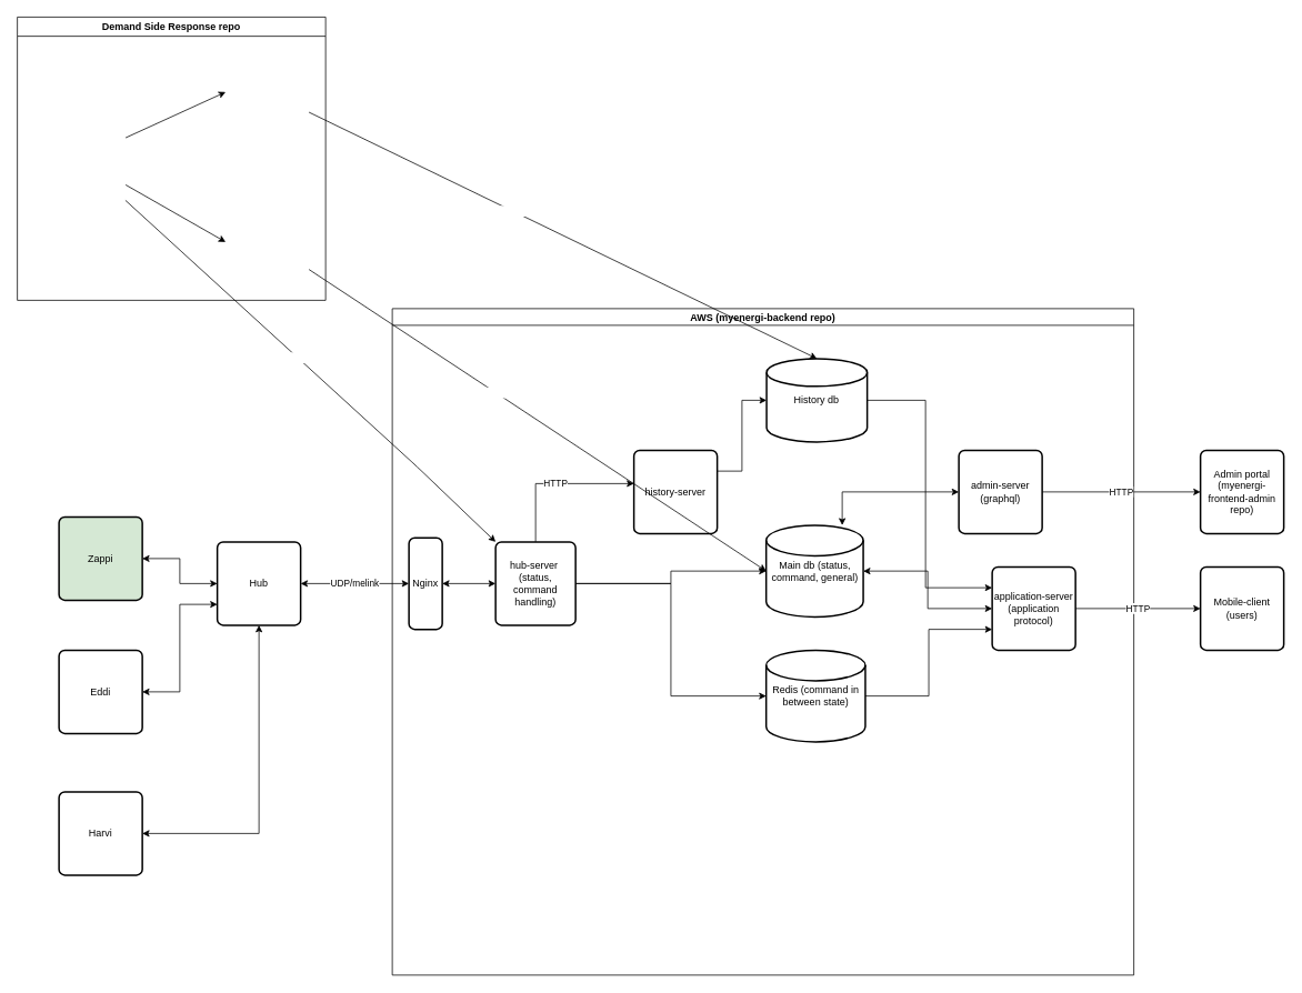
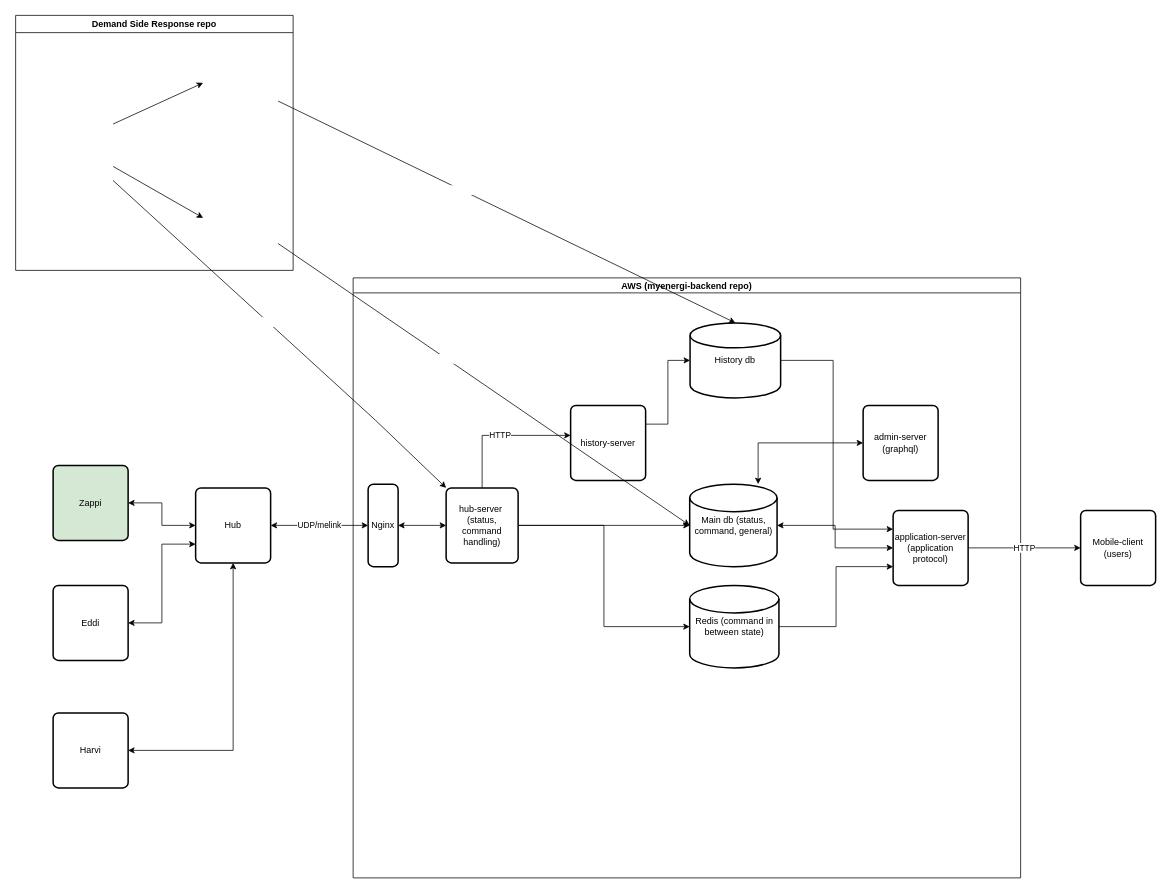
  <mxCell id="0" />
  <mxCell id="1" parent="0" />
  <mxCell id="2" value="AWS (myenergi-backend repo)" style="swimlane;startSize=20;" parent="1" vertex="1"><mxGeometry x="470" y="370" width="890" height="800" as="geometry" /></mxCell>
  <mxCell id="3" style="edgeStyle=orthogonalEdgeStyle;rounded=0;orthogonalLoop=1;jettySize=auto;html=1;entryX=0;entryY=0.5;entryDx=0;entryDy=0;startArrow=classic;startFill=1;" parent="2" source="5" target="17" edge="1"><mxGeometry relative="1" as="geometry" /></mxCell>
  <mxCell id="4" style="edgeStyle=orthogonalEdgeStyle;rounded=0;orthogonalLoop=1;jettySize=auto;html=1;entryX=0;entryY=0.5;entryDx=0;entryDy=0;startArrow=classic;startFill=1;" parent="2" source="5" target="16" edge="1"><mxGeometry relative="1" as="geometry"><Array as="points"><mxPoint x="540" y="220" /></Array></mxGeometry></mxCell>
- <mxCell id="5" value="Main db (status, command, general)" style="strokeWidth=2;html=1;shape=mxgraph.flowchart.database;whiteSpace=wrap;" parent="2" vertex="1"><mxGeometry x="448.75" y="260" width="116.5" height="110" as="geometry" /></mxCell>
+ <mxCell id="5" value="Main db (status, command, general)" style="strokeWidth=2;html=1;shape=mxgraph.flowchart.database;whiteSpace=wrap;" parent="2" vertex="1"><mxGeometry x="448.75" y="275" width="116.5" height="110" as="geometry" /></mxCell>
  <mxCell id="6" style="edgeStyle=orthogonalEdgeStyle;rounded=0;orthogonalLoop=1;jettySize=auto;html=1;entryX=0;entryY=0.25;entryDx=0;entryDy=0;" parent="2" source="7" target="17" edge="1"><mxGeometry relative="1" as="geometry"><Array as="points"><mxPoint x="640" y="110" /><mxPoint x="640" y="335" /></Array></mxGeometry></mxCell>
  <mxCell id="7" value="History db" style="strokeWidth=2;html=1;shape=mxgraph.flowchart.database;whiteSpace=wrap;" parent="2" vertex="1"><mxGeometry x="449.25" y="60" width="120.75" height="100" as="geometry" /></mxCell>
  <mxCell id="8" style="edgeStyle=orthogonalEdgeStyle;rounded=0;orthogonalLoop=1;jettySize=auto;html=1;exitX=1;exitY=0.5;exitDx=0;exitDy=0;entryX=0;entryY=0.5;entryDx=0;entryDy=0;startArrow=classic;startFill=1;" parent="2" source="9" target="13" edge="1"><mxGeometry relative="1" as="geometry" /></mxCell>
  <mxCell id="9" value="Nginx" style="rounded=1;whiteSpace=wrap;html=1;absoluteArcSize=1;arcSize=14;strokeWidth=2;" parent="2" vertex="1"><mxGeometry x="20" y="275" width="40" height="110" as="geometry" /></mxCell>
  <mxCell id="10" value="HTTP" style="edgeStyle=orthogonalEdgeStyle;rounded=0;orthogonalLoop=1;jettySize=auto;html=1;" parent="2" source="13" target="15" edge="1"><mxGeometry relative="1" as="geometry"><Array as="points"><mxPoint x="172" y="210" /></Array></mxGeometry></mxCell>
  <mxCell id="11" style="edgeStyle=orthogonalEdgeStyle;rounded=0;orthogonalLoop=1;jettySize=auto;html=1;entryX=0;entryY=0.5;entryDx=0;entryDy=0;entryPerimeter=0;" parent="2" source="13" target="5" edge="1"><mxGeometry relative="1" as="geometry" /></mxCell>
  <mxCell id="12" style="edgeStyle=orthogonalEdgeStyle;rounded=0;orthogonalLoop=1;jettySize=auto;html=1;entryX=0;entryY=0.5;entryDx=0;entryDy=0;entryPerimeter=0;" parent="2" source="13" target="19" edge="1"><mxGeometry relative="1" as="geometry" /></mxCell>
  <mxCell id="13" value="hub-server&amp;nbsp;&lt;br&gt;(status, command handling)" style="rounded=1;whiteSpace=wrap;html=1;absoluteArcSize=1;arcSize=14;strokeWidth=2;" parent="2" vertex="1"><mxGeometry x="124" y="280" width="96" height="100" as="geometry" /></mxCell>
  <mxCell id="14" style="edgeStyle=orthogonalEdgeStyle;rounded=0;orthogonalLoop=1;jettySize=auto;html=1;exitX=1;exitY=0.25;exitDx=0;exitDy=0;entryX=0;entryY=0.5;entryDx=0;entryDy=0;entryPerimeter=0;" parent="2" source="15" target="7" edge="1"><mxGeometry relative="1" as="geometry" /></mxCell>
  <mxCell id="15" value="history-server" style="rounded=1;whiteSpace=wrap;html=1;absoluteArcSize=1;arcSize=14;strokeWidth=2;" parent="2" vertex="1"><mxGeometry x="290" y="170" width="100" height="100" as="geometry" /></mxCell>
  <mxCell id="16" value="admin-server (graphql)" style="rounded=1;whiteSpace=wrap;html=1;absoluteArcSize=1;arcSize=14;strokeWidth=2;" parent="2" vertex="1"><mxGeometry x="680" y="170" width="100" height="100" as="geometry" /></mxCell>
  <mxCell id="17" value="application-server (application protocol)" style="rounded=1;whiteSpace=wrap;html=1;absoluteArcSize=1;arcSize=14;strokeWidth=2;" parent="2" vertex="1"><mxGeometry x="720" y="310" width="100" height="100" as="geometry" /></mxCell>
  <mxCell id="18" style="edgeStyle=orthogonalEdgeStyle;rounded=0;orthogonalLoop=1;jettySize=auto;html=1;entryX=0;entryY=0.75;entryDx=0;entryDy=0;" parent="2" source="19" target="17" edge="1"><mxGeometry relative="1" as="geometry" /></mxCell>
  <mxCell id="19" value="Redis (command in between state)" style="strokeWidth=2;html=1;shape=mxgraph.flowchart.database;whiteSpace=wrap;" parent="2" vertex="1"><mxGeometry x="448.75" y="410" width="119" height="110" as="geometry" /></mxCell>
  <mxCell id="20" value="Hub" style="rounded=1;whiteSpace=wrap;html=1;absoluteArcSize=1;arcSize=14;strokeWidth=2;" parent="1" vertex="1"><mxGeometry x="260" y="650" width="100" height="100" as="geometry" /></mxCell>
  <mxCell id="21" value="UDP/melink" style="edgeStyle=orthogonalEdgeStyle;rounded=0;orthogonalLoop=1;jettySize=auto;html=1;startArrow=classic;startFill=1;" parent="1" source="20" target="9" edge="1"><mxGeometry relative="1" as="geometry"><Array as="points"><mxPoint x="340" y="665" /></Array></mxGeometry></mxCell>
  <mxCell id="22" value="Mobile-client (users)" style="rounded=1;whiteSpace=wrap;html=1;absoluteArcSize=1;arcSize=14;strokeWidth=2;" parent="1" vertex="1"><mxGeometry x="1440" y="680" width="100" height="100" as="geometry" /></mxCell>
- <mxCell id="23" value="Admin portal (myenergi-frontend-admin repo)" style="rounded=1;whiteSpace=wrap;html=1;absoluteArcSize=1;arcSize=14;strokeWidth=2;" parent="1" vertex="1"><mxGeometry x="1440" y="540" width="100" height="100" as="geometry" /></mxCell>
  <mxCell id="24" value="HTTP" style="edgeStyle=orthogonalEdgeStyle;rounded=0;orthogonalLoop=1;jettySize=auto;html=1;" parent="1" source="17" target="22" edge="1"><mxGeometry relative="1" as="geometry" /></mxCell>
- <mxCell id="25" value="HTTP" style="edgeStyle=orthogonalEdgeStyle;rounded=0;orthogonalLoop=1;jettySize=auto;html=1;exitX=1;exitY=0.5;exitDx=0;exitDy=0;" parent="1" source="16" target="23" edge="1"><mxGeometry relative="1" as="geometry" /></mxCell>
  <mxCell id="26" style="edgeStyle=orthogonalEdgeStyle;rounded=0;orthogonalLoop=1;jettySize=auto;html=1;exitX=1;exitY=0.5;exitDx=0;exitDy=0;entryX=0;entryY=0.5;entryDx=0;entryDy=0;startArrow=classic;startFill=1;" parent="1" source="27" target="20" edge="1"><mxGeometry relative="1" as="geometry" /></mxCell>
  <mxCell id="27" value="Zappi" style="rounded=1;whiteSpace=wrap;html=1;absoluteArcSize=1;arcSize=14;strokeWidth=2;fillColor=#d5e8d4;" parent="1" vertex="1"><mxGeometry x="70" y="620" width="100" height="100" as="geometry" /></mxCell>
  <mxCell id="28" style="edgeStyle=orthogonalEdgeStyle;rounded=0;orthogonalLoop=1;jettySize=auto;html=1;exitX=1;exitY=0.5;exitDx=0;exitDy=0;entryX=0;entryY=0.75;entryDx=0;entryDy=0;startArrow=classic;startFill=1;" parent="1" source="29" target="20" edge="1"><mxGeometry relative="1" as="geometry" /></mxCell>
  <mxCell id="29" value="Eddi" style="rounded=1;whiteSpace=wrap;html=1;absoluteArcSize=1;arcSize=14;strokeWidth=2;" parent="1" vertex="1"><mxGeometry x="70" y="780" width="100" height="100" as="geometry" /></mxCell>
  <mxCell id="30" style="edgeStyle=orthogonalEdgeStyle;rounded=0;orthogonalLoop=1;jettySize=auto;html=1;entryX=0.5;entryY=1;entryDx=0;entryDy=0;startArrow=classic;startFill=1;" parent="1" source="31" target="20" edge="1"><mxGeometry relative="1" as="geometry" /></mxCell>
  <mxCell id="31" value="Harvi" style="rounded=1;whiteSpace=wrap;html=1;absoluteArcSize=1;arcSize=14;strokeWidth=2;" parent="1" vertex="1"><mxGeometry x="70" y="950" width="100" height="100" as="geometry" /></mxCell>
  <mxCell id="32" value="&lt;font color=&quot;#ffffff&quot;&gt;HTTP&lt;/font&gt;" style="edgeStyle=none;html=1;entryX=0;entryY=0;entryDx=0;entryDy=0;fontColor=#4BF046;" parent="1" source="34" target="13" edge="1"><mxGeometry x="-0.086" y="-4" relative="1" as="geometry"><Array as="points"><mxPoint x="500" y="560" /></Array><mxPoint as="offset" /></mxGeometry></mxCell>
  <mxCell id="33" value="Demand Side Response repo" style="swimlane;" vertex="1" parent="1"><mxGeometry x="20" y="20" width="370" height="340" as="geometry" /></mxCell>
  <mxCell id="34" value="&lt;font color=&quot;#ffffff&quot;&gt;DSR&amp;nbsp; API&lt;/font&gt;" style="rounded=1;whiteSpace=wrap;html=1;absoluteArcSize=1;arcSize=14;strokeWidth=2;strokeColor=#FFFFFF;" parent="33" vertex="1"><mxGeometry x="20" y="120" width="110" height="100" as="geometry" /></mxCell>
  <mxCell id="35" value="&lt;font color=&quot;#ffffff&quot;&gt;Main API - HASURA&lt;/font&gt;" style="rounded=1;whiteSpace=wrap;html=1;absoluteArcSize=1;arcSize=14;strokeWidth=2;strokeColor=#FFFFFF;" vertex="1" parent="33"><mxGeometry x="250" y="220" width="100" height="100" as="geometry" /></mxCell>
  <mxCell id="36" style="edgeStyle=none;html=1;entryX=0;entryY=0.5;entryDx=0;entryDy=0;fontColor=#FFFFFF;" edge="1" parent="33" source="34" target="35"><mxGeometry relative="1" as="geometry" /></mxCell>
  <mxCell id="37" value="&lt;font color=&quot;#ffffff&quot;&gt;Hisory API - HASURA&lt;/font&gt;" style="rounded=1;whiteSpace=wrap;html=1;absoluteArcSize=1;arcSize=14;strokeWidth=2;strokeColor=#FFFFFF;" vertex="1" parent="33"><mxGeometry x="250" y="40" width="100" height="100" as="geometry" /></mxCell>
  <mxCell id="38" style="edgeStyle=none;html=1;entryX=0;entryY=0.5;entryDx=0;entryDy=0;fontColor=#FFFFFF;" edge="1" parent="33" source="34" target="37"><mxGeometry relative="1" as="geometry" /></mxCell>
  <mxCell id="39" style="edgeStyle=none;html=1;entryX=0.5;entryY=0;entryDx=0;entryDy=0;entryPerimeter=0;fontColor=#FFFFFF;" edge="1" parent="1" source="37" target="7"><mxGeometry relative="1" as="geometry" /></mxCell>
  <mxCell id="40" value="POSTGRES CONNECTION" style="edgeLabel;html=1;align=center;verticalAlign=middle;resizable=0;points=[];fontColor=#FFFFFF;" vertex="1" connectable="0" parent="39"><mxGeometry x="-0.221" y="-3" relative="1" as="geometry"><mxPoint as="offset" /></mxGeometry></mxCell>
  <mxCell id="41" style="edgeStyle=none;html=1;entryX=0;entryY=0.5;entryDx=0;entryDy=0;entryPerimeter=0;fontColor=#FFFFFF;" edge="1" parent="1" source="35" target="5"><mxGeometry relative="1" as="geometry" /></mxCell>
  <mxCell id="42" value="&lt;span style=&quot;color: rgba(0 , 0 , 0 , 0) ; font-family: monospace ; font-size: 0px&quot;&gt;%3CmxGraphModel%3E%3Croot%3E%3CmxCell%20id%3D%220%22%2F%3E%3CmxCell%20id%3D%221%22%20parent%3D%220%22%2F%3E%3CmxCell%20id%3D%222%22%20value%3D%22POSTGRES%20CONNECTION%22%20style%3D%22edgeLabel%3Bhtml%3D1%3Balign%3Dcenter%3BverticalAlign%3Dmiddle%3Bresizable%3D0%3Bpoints%3D%5B%5D%3BfontColor%3D%23FFFFFF%3B%22%20vertex%3D%221%22%20connectable%3D%220%22%20parent%3D%221%22%3E%3CmxGeometry%20x%3D%22274.808%22%20y%3D%22-297.874%22%20as%3D%22geometry%22%2F%3E%3C%2FmxCell%3E%3C%2Froot%3E%3C%2FmxGraphModel%3E&lt;/span&gt;" style="edgeLabel;html=1;align=center;verticalAlign=middle;resizable=0;points=[];fontColor=#FFFFFF;" vertex="1" connectable="0" parent="41"><mxGeometry x="-0.224" y="4" relative="1" as="geometry"><mxPoint as="offset" /></mxGeometry></mxCell>
  <mxCell id="43" value="POSTGRES CONNECTION" style="edgeLabel;html=1;align=center;verticalAlign=middle;resizable=0;points=[];fontColor=#FFFFFF;" vertex="1" connectable="0" parent="41"><mxGeometry x="-0.18" y="1" relative="1" as="geometry"><mxPoint as="offset" /></mxGeometry></mxCell>
